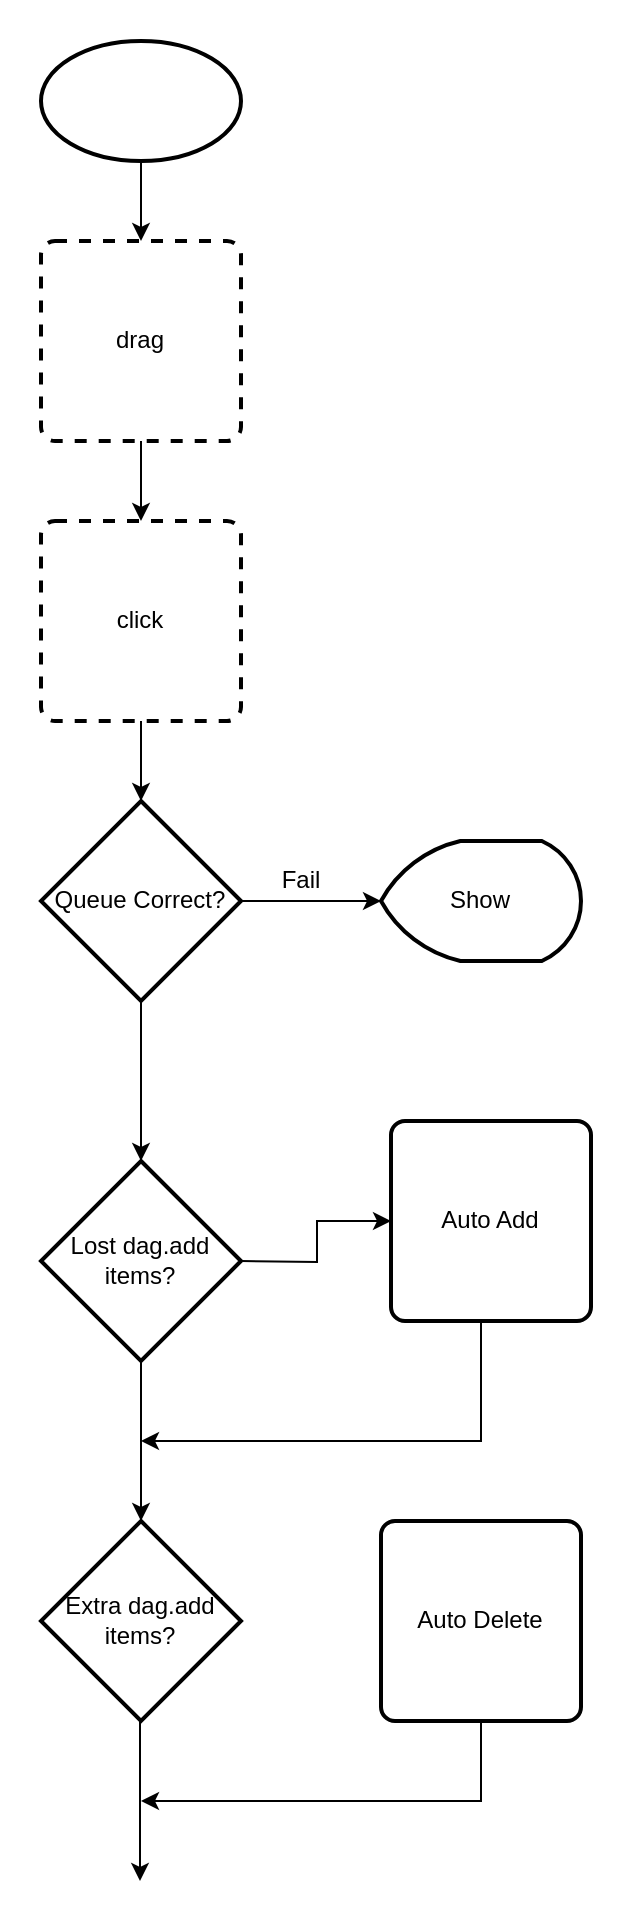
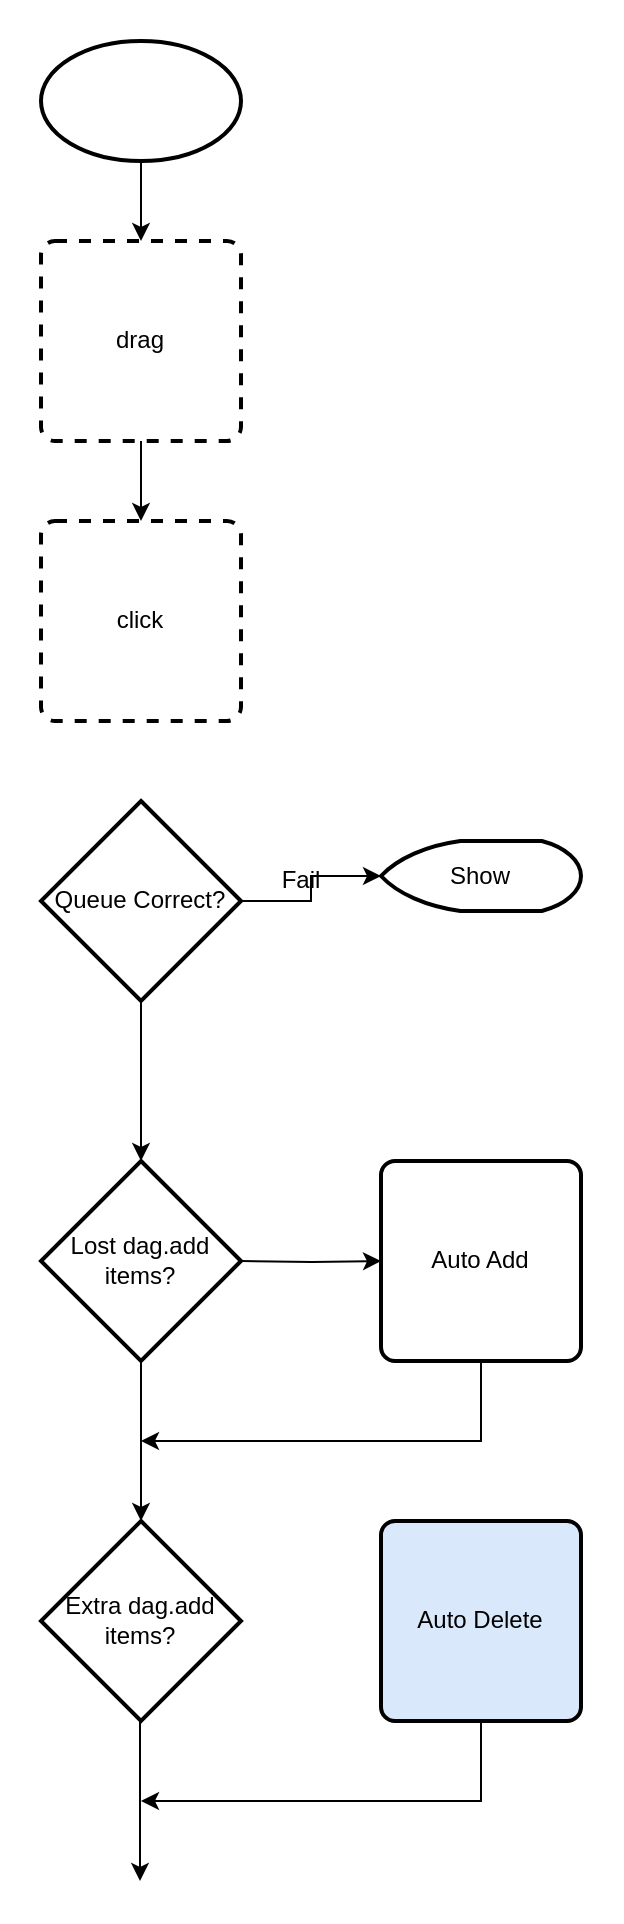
  <mxCell id="0" />
  <mxCell id="1" parent="0" />
  <mxCell id="2" value="" style="edgeStyle=orthogonalEdgeStyle;rounded=0;orthogonalLoop=1;jettySize=auto;html=1;" edge="1" parent="1" source="3" target="7"><mxGeometry relative="1" as="geometry" /></mxCell>
  <mxCell id="3" value="drag" style="rounded=1;whiteSpace=wrap;html=1;absoluteArcSize=1;arcSize=14;strokeWidth=2;dashed=1;" vertex="1" parent="1"><mxGeometry x="20" y="120" width="100" height="100" as="geometry" /></mxCell>
  <mxCell id="4" value="" style="edgeStyle=orthogonalEdgeStyle;rounded=0;orthogonalLoop=1;jettySize=auto;html=1;" edge="1" parent="1" source="5" target="3"><mxGeometry relative="1" as="geometry" /></mxCell>
  <mxCell id="5" value="" style="strokeWidth=2;html=1;shape=mxgraph.flowchart.start_1;whiteSpace=wrap;" vertex="1" parent="1"><mxGeometry x="20" y="20" width="100" height="60" as="geometry" /></mxCell>
- <mxCell id="6" value="" style="edgeStyle=orthogonalEdgeStyle;rounded=0;orthogonalLoop=1;jettySize=auto;html=1;" edge="1" parent="1" source="7" target="10"><mxGeometry relative="1" as="geometry" /></mxCell>
  <mxCell id="7" value="click" style="rounded=1;whiteSpace=wrap;html=1;absoluteArcSize=1;arcSize=14;strokeWidth=2;dashed=1;" vertex="1" parent="1"><mxGeometry x="20" y="260" width="100" height="100" as="geometry" /></mxCell>
  <mxCell id="8" value="" style="edgeStyle=orthogonalEdgeStyle;rounded=0;orthogonalLoop=1;jettySize=auto;html=1;" edge="1" parent="1" source="10" target="11"><mxGeometry relative="1" as="geometry" /></mxCell>
  <mxCell id="9" value="" style="edgeStyle=orthogonalEdgeStyle;rounded=0;orthogonalLoop=1;jettySize=auto;html=1;" edge="1" parent="1" source="10"><mxGeometry relative="1" as="geometry"><mxPoint x="70" y="580" as="targetPoint" /></mxGeometry></mxCell>
  <mxCell id="10" value="Queue Correct?" style="strokeWidth=2;html=1;shape=mxgraph.flowchart.decision;whiteSpace=wrap;" vertex="1" parent="1"><mxGeometry x="20" y="400" width="100" height="100" as="geometry" /></mxCell>
- <mxCell id="11" value="Show" style="strokeWidth=2;html=1;shape=mxgraph.flowchart.display;whiteSpace=wrap;" vertex="1" parent="1"><mxGeometry x="190" y="420" width="100" height="60" as="geometry" /></mxCell>
+ <mxCell id="11" value="Show" style="strokeWidth=2;html=1;shape=mxgraph.flowchart.display;whiteSpace=wrap;" vertex="1" parent="1"><mxGeometry x="190" y="420" width="100" height="35" as="geometry" /></mxCell>
  <mxCell id="12" value="Fail" style="text;html=1;resizable=0;autosize=1;align=center;verticalAlign=middle;points=[];fillColor=none;strokeColor=none;rounded=0;" vertex="1" parent="1"><mxGeometry x="135" y="430" width="30" height="20" as="geometry" /></mxCell>
  <mxCell id="13" value="" style="edgeStyle=orthogonalEdgeStyle;rounded=0;orthogonalLoop=1;jettySize=auto;html=1;" edge="1" parent="1" target="16"><mxGeometry relative="1" as="geometry"><mxPoint x="120" y="630" as="sourcePoint" /></mxGeometry></mxCell>
  <mxCell id="14" value="" style="edgeStyle=orthogonalEdgeStyle;rounded=0;orthogonalLoop=1;jettySize=auto;html=1;" edge="1" parent="1"><mxGeometry relative="1" as="geometry"><mxPoint x="70" y="680" as="sourcePoint" /><mxPoint x="70" y="760" as="targetPoint" /></mxGeometry></mxCell>
  <mxCell id="15" value="" style="edgeStyle=orthogonalEdgeStyle;rounded=0;orthogonalLoop=1;jettySize=auto;html=1;" edge="1" parent="1" source="16"><mxGeometry relative="1" as="geometry"><mxPoint x="70" y="720" as="targetPoint" /><Array as="points"><mxPoint x="240" y="720" /><mxPoint x="240" y="720" /></Array></mxGeometry></mxCell>
- <mxCell id="16" value="Auto Add" style="rounded=1;whiteSpace=wrap;html=1;absoluteArcSize=1;arcSize=14;strokeWidth=2;" vertex="1" parent="1"><mxGeometry x="195" y="560" width="100" height="100" as="geometry" /></mxCell>
- <mxCell id="17" value="Auto Delete" style="rounded=1;whiteSpace=wrap;html=1;absoluteArcSize=1;arcSize=14;strokeWidth=2;" vertex="1" parent="1"><mxGeometry x="190" y="760" width="100" height="100" as="geometry" /></mxCell>
+ <mxCell id="16" value="Auto Add" style="rounded=1;whiteSpace=wrap;html=1;absoluteArcSize=1;arcSize=14;strokeWidth=2;" vertex="1" parent="1"><mxGeometry x="190" y="580" width="100" height="100" as="geometry" /></mxCell>
+ <mxCell id="17" value="Auto Delete" style="rounded=1;whiteSpace=wrap;html=1;absoluteArcSize=1;arcSize=14;strokeWidth=2;fillColor=#dae8fc;" vertex="1" parent="1"><mxGeometry x="190" y="760" width="100" height="100" as="geometry" /></mxCell>
  <mxCell id="18" value="&lt;span&gt;Lost dag.add items?&lt;/span&gt;" style="strokeWidth=2;html=1;shape=mxgraph.flowchart.decision;whiteSpace=wrap;" vertex="1" parent="1"><mxGeometry x="20" y="580" width="100" height="100" as="geometry" /></mxCell>
  <mxCell id="19" value="Extra dag.add items?" style="strokeWidth=2;html=1;shape=mxgraph.flowchart.decision;whiteSpace=wrap;" vertex="1" parent="1"><mxGeometry x="20" y="760" width="100" height="100" as="geometry" /></mxCell>
  <mxCell id="20" value="" style="edgeStyle=orthogonalEdgeStyle;rounded=0;orthogonalLoop=1;jettySize=auto;html=1;" edge="1" parent="1"><mxGeometry relative="1" as="geometry"><mxPoint x="240" y="860" as="sourcePoint" /><mxPoint x="70" y="900" as="targetPoint" /><Array as="points"><mxPoint x="240" y="900" /><mxPoint x="240" y="900" /></Array></mxGeometry></mxCell>
  <mxCell id="21" value="" style="edgeStyle=orthogonalEdgeStyle;rounded=0;orthogonalLoop=1;jettySize=auto;html=1;" edge="1" parent="1"><mxGeometry relative="1" as="geometry"><mxPoint x="69.5" y="860" as="sourcePoint" /><mxPoint x="69.5" y="940" as="targetPoint" /></mxGeometry></mxCell>
